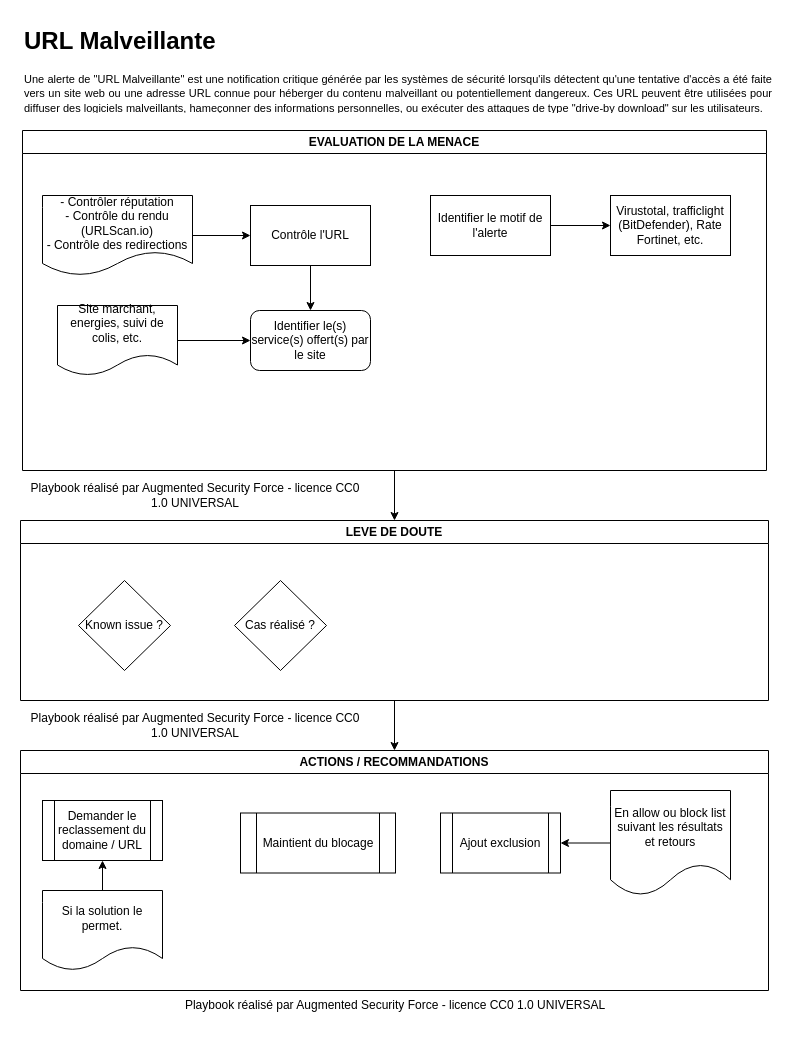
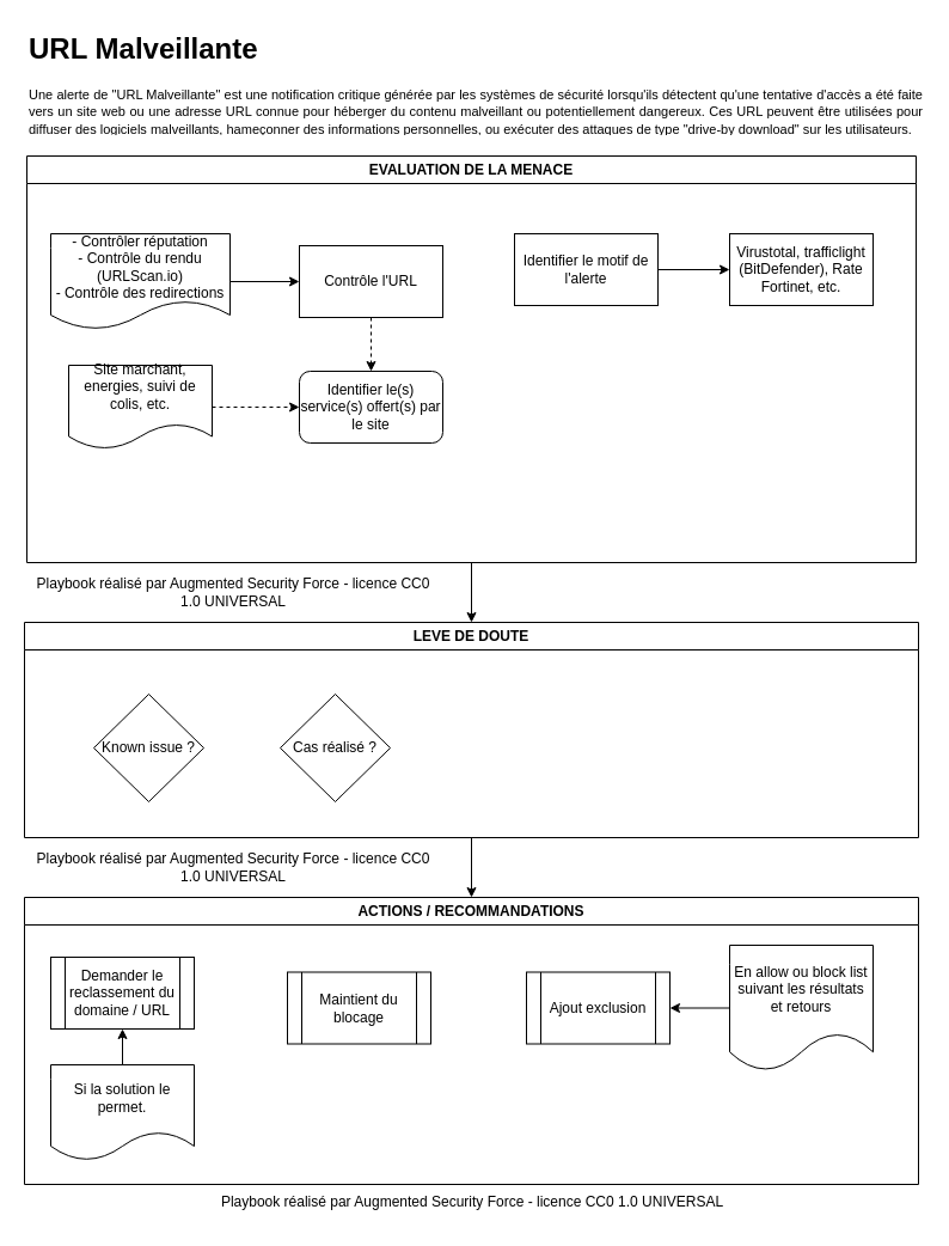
  <mxCell id="0" />
  <mxCell id="1" parent="0" />
  <mxCell id="2" style="edgeStyle=orthogonalEdgeStyle;rounded=0;orthogonalLoop=1;jettySize=auto;html=1;entryX=0.5;entryY=0;entryDx=0;entryDy=0;" edge="1" parent="1" source="3" target="15"><mxGeometry relative="1" as="geometry" /></mxCell>
  <mxCell id="3" value="EVALUATION DE LA MENACE" style="swimlane;whiteSpace=wrap;html=1;" vertex="1" parent="1"><mxGeometry x="22" y="130" width="744" height="340" as="geometry"><mxRectangle x="42" y="140" width="210" height="30" as="alternateBounds" /></mxGeometry></mxCell>
  <mxCell id="4" value="- Contrôler réputation&lt;br&gt;- Contrôle du rendu (URLScan.io)&lt;div&gt;- Contrôle des redirections&lt;/div&gt;" style="shape=document;whiteSpace=wrap;html=1;boundedLbl=1;" vertex="1" parent="3"><mxGeometry x="20" y="65" width="150" height="80" as="geometry" /></mxCell>
  <mxCell id="5" value="Site marchant, energies, suivi de colis, etc.&lt;strong&gt;&lt;br&gt;&lt;br&gt;&lt;/strong&gt;" style="shape=document;whiteSpace=wrap;html=1;boundedLbl=1;" vertex="1" parent="3"><mxGeometry x="35" y="175" width="120" height="70" as="geometry" /></mxCell>
  <mxCell id="6" value="Identifier le(s) service(s) offert(s) par le site" style="whiteSpace=wrap;html=1;rounded=1;" vertex="1" parent="3"><mxGeometry x="228" y="180" width="120" height="60" as="geometry" /></mxCell>
- <mxCell id="7" style="edgeStyle=orthogonalEdgeStyle;rounded=0;orthogonalLoop=1;jettySize=auto;html=1;entryX=0;entryY=0.5;entryDx=0;entryDy=0;" edge="1" parent="3" source="5" target="6"><mxGeometry relative="1" as="geometry" /></mxCell>
- <mxCell id="8" value="" style="edgeStyle=orthogonalEdgeStyle;rounded=0;orthogonalLoop=1;jettySize=auto;html=1;" edge="1" parent="3" source="9" target="6"><mxGeometry relative="1" as="geometry" /></mxCell>
+ <mxCell id="7" style="edgeStyle=orthogonalEdgeStyle;rounded=0;orthogonalLoop=1;jettySize=auto;html=1;entryX=0;entryY=0.5;entryDx=0;entryDy=0;dashed=1;" edge="1" parent="3" source="5" target="6"><mxGeometry relative="1" as="geometry" /></mxCell>
+ <mxCell id="8" value="" style="edgeStyle=orthogonalEdgeStyle;rounded=0;orthogonalLoop=1;jettySize=auto;html=1;dashed=1;" edge="1" parent="3" source="9" target="6"><mxGeometry relative="1" as="geometry" /></mxCell>
  <mxCell id="9" value="Contrôle l'URL" style="rounded=0;whiteSpace=wrap;html=1;" vertex="1" parent="3"><mxGeometry x="228" y="75" width="120" height="60" as="geometry" /></mxCell>
  <mxCell id="10" style="edgeStyle=orthogonalEdgeStyle;rounded=0;orthogonalLoop=1;jettySize=auto;html=1;entryX=0;entryY=0.5;entryDx=0;entryDy=0;" edge="1" parent="3" source="4" target="9"><mxGeometry relative="1" as="geometry" /></mxCell>
  <mxCell id="11" value="" style="edgeStyle=orthogonalEdgeStyle;rounded=0;orthogonalLoop=1;jettySize=auto;html=1;" edge="1" parent="3" source="12" target="13"><mxGeometry relative="1" as="geometry" /></mxCell>
  <mxCell id="12" value="Identifier le motif de l'alerte" style="rounded=0;whiteSpace=wrap;html=1;" vertex="1" parent="3"><mxGeometry x="408" y="65" width="120" height="60" as="geometry" /></mxCell>
  <mxCell id="13" value="Virustotal, trafficlight (BitDefender), Rate Fortinet, etc." style="rounded=0;whiteSpace=wrap;html=1;" vertex="1" parent="3"><mxGeometry x="588" y="65" width="120" height="60" as="geometry" /></mxCell>
  <mxCell id="14" style="edgeStyle=orthogonalEdgeStyle;rounded=0;orthogonalLoop=1;jettySize=auto;html=1;entryX=0.5;entryY=0;entryDx=0;entryDy=0;" edge="1" parent="1" source="15" target="18"><mxGeometry relative="1" as="geometry" /></mxCell>
  <mxCell id="15" value="LEVE DE DOUTE" style="swimlane;whiteSpace=wrap;html=1;" vertex="1" parent="1"><mxGeometry x="20" y="520" width="748" height="180" as="geometry" /></mxCell>
  <mxCell id="16" value="Known issue ?" style="rhombus;whiteSpace=wrap;html=1;" vertex="1" parent="15"><mxGeometry x="58" y="60" width="92" height="90" as="geometry" /></mxCell>
  <mxCell id="17" value="Cas réalisé ?" style="rhombus;whiteSpace=wrap;html=1;" vertex="1" parent="15"><mxGeometry x="214" y="60" width="92" height="90" as="geometry" /></mxCell>
  <mxCell id="18" value="ACTIONS / RECOMMANDATIONS" style="swimlane;whiteSpace=wrap;html=1;" vertex="1" parent="1"><mxGeometry x="20" y="750" width="748" height="240" as="geometry" /></mxCell>
  <mxCell id="19" value="Demander le reclassement du domaine / URL" style="shape=process;whiteSpace=wrap;html=1;backgroundOutline=1;" vertex="1" parent="18"><mxGeometry x="22" y="50" width="120" height="60" as="geometry" /></mxCell>
  <mxCell id="20" style="edgeStyle=orthogonalEdgeStyle;rounded=0;orthogonalLoop=1;jettySize=auto;html=1;entryX=0.5;entryY=1;entryDx=0;entryDy=0;" edge="1" parent="18" source="21" target="19"><mxGeometry relative="1" as="geometry" /></mxCell>
  <mxCell id="21" value="Si la solution le permet." style="shape=document;whiteSpace=wrap;html=1;boundedLbl=1;" vertex="1" parent="18"><mxGeometry x="22" y="140" width="120" height="80" as="geometry" /></mxCell>
  <mxCell id="22" value="Ajout exclusion" style="shape=process;whiteSpace=wrap;html=1;backgroundOutline=1;" vertex="1" parent="18"><mxGeometry x="420" y="62.5" width="120" height="60" as="geometry" /></mxCell>
  <mxCell id="23" style="edgeStyle=orthogonalEdgeStyle;rounded=0;orthogonalLoop=1;jettySize=auto;html=1;entryX=1;entryY=0.5;entryDx=0;entryDy=0;" edge="1" parent="18" source="24" target="22"><mxGeometry relative="1" as="geometry" /></mxCell>
  <mxCell id="24" value="En allow ou block list suivant les résultats et retours" style="shape=document;whiteSpace=wrap;html=1;boundedLbl=1;" vertex="1" parent="18"><mxGeometry x="590" y="40" width="120" height="105" as="geometry" /></mxCell>
- <mxCell id="25" value="Maintient du blocage" style="shape=process;whiteSpace=wrap;html=1;backgroundOutline=1;" vertex="1" parent="18"><mxGeometry x="220" y="62.5" width="155" height="60" as="geometry" /></mxCell>
+ <mxCell id="25" value="Maintient du blocage" style="shape=process;whiteSpace=wrap;html=1;backgroundOutline=1;" vertex="1" parent="18"><mxGeometry x="220" y="62.5" width="120" height="60" as="geometry" /></mxCell>
  <mxCell id="26" value="Playbook réalisé par Augmented Security Force - licence&amp;nbsp;CC0 1.0 UNIVERSAL" style="text;html=1;align=center;verticalAlign=middle;whiteSpace=wrap;rounded=0;" vertex="1" parent="1"><mxGeometry x="20" y="990" width="750" height="30" as="geometry" /></mxCell>
  <mxCell id="27" value="Playbook réalisé par Augmented Security Force - licence&amp;nbsp;CC0 1.0 UNIVERSAL" style="text;html=1;align=center;verticalAlign=middle;whiteSpace=wrap;rounded=0;" vertex="1" parent="1"><mxGeometry x="20" y="480" width="350" height="30" as="geometry" /></mxCell>
  <mxCell id="28" value="Playbook réalisé par Augmented Security Force - licence&amp;nbsp;CC0 1.0 UNIVERSAL" style="text;html=1;align=center;verticalAlign=middle;whiteSpace=wrap;rounded=0;" vertex="1" parent="1"><mxGeometry x="20" y="710" width="350" height="30" as="geometry" /></mxCell>
  <mxCell id="29" value="&lt;h1 style=&quot;margin-top: 0px;&quot;&gt;URL Malveillante&lt;/h1&gt;&lt;p style=&quot;text-align: justify;&quot;&gt;&lt;font style=&quot;font-size: 11px;&quot;&gt;Une alerte de &quot;URL Malveillante&quot; est une notification critique générée par les systèmes de sécurité lorsqu'ils détectent qu'une tentative d'accès a été faite vers un site web ou une adresse URL connue pour héberger du contenu malveillant ou potentiellement dangereux. Ces URL peuvent être utilisées pour diffuser des logiciels malveillants, hameçonner des informations personnelles, ou exécuter des attaques de type &quot;drive-by download&quot; sur les utilisateurs.&lt;/font&gt;&lt;/p&gt;" style="text;html=1;whiteSpace=wrap;overflow=hidden;rounded=0;" vertex="1" parent="1"><mxGeometry x="22" y="20" width="750" height="90" as="geometry" /></mxCell>
